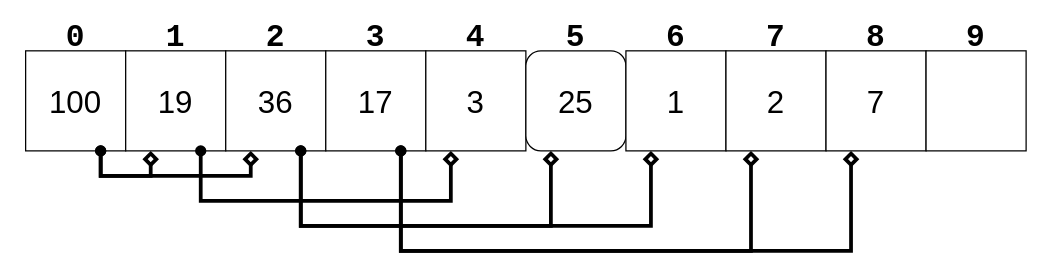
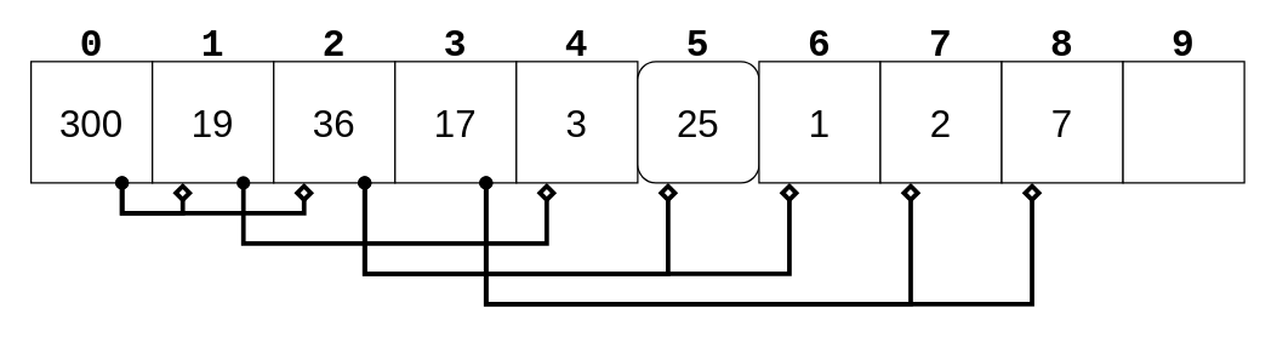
  <mxCell id="0" />
  <mxCell id="1" parent="0" />
  <mxCell id="2" value="" style="group" vertex="1" connectable="0" parent="1"><mxGeometry x="20" y="20" width="800" height="180" as="geometry" /></mxCell>
  <mxCell id="3" value="0" style="text;html=1;strokeColor=none;fillColor=none;align=center;verticalAlign=middle;whiteSpace=wrap;rounded=0;fontSize=25;fontFamily=Courier New;fontStyle=1;container=0;" vertex="1" parent="2"><mxGeometry width="80" height="20" as="geometry" /></mxCell>
  <mxCell id="4" value="1" style="text;html=1;strokeColor=none;fillColor=none;align=center;verticalAlign=middle;whiteSpace=wrap;rounded=0;fontSize=25;fontFamily=Courier New;fontStyle=1;container=0;" vertex="1" parent="2"><mxGeometry x="80" width="80" height="20" as="geometry" /></mxCell>
  <mxCell id="5" value="2" style="text;html=1;strokeColor=none;fillColor=none;align=center;verticalAlign=middle;whiteSpace=wrap;rounded=0;fontSize=25;fontFamily=Courier New;fontStyle=1;container=0;" vertex="1" parent="2"><mxGeometry x="160" width="80" height="20" as="geometry" /></mxCell>
  <mxCell id="6" value="3" style="text;html=1;strokeColor=none;fillColor=none;align=center;verticalAlign=middle;whiteSpace=wrap;rounded=0;fontSize=25;fontFamily=Courier New;fontStyle=1;container=0;" vertex="1" parent="2"><mxGeometry x="240" width="80" height="20" as="geometry" /></mxCell>
  <mxCell id="7" value="4" style="text;html=1;strokeColor=none;fillColor=none;align=center;verticalAlign=middle;whiteSpace=wrap;rounded=0;fontSize=25;fontFamily=Courier New;fontStyle=1;container=0;" vertex="1" parent="2"><mxGeometry x="320" width="80" height="20" as="geometry" /></mxCell>
  <mxCell id="8" value="5" style="text;html=1;strokeColor=none;fillColor=none;align=center;verticalAlign=middle;whiteSpace=wrap;rounded=0;fontSize=25;fontFamily=Courier New;fontStyle=1;container=0;" vertex="1" parent="2"><mxGeometry x="400" width="80" height="20" as="geometry" /></mxCell>
  <mxCell id="9" value="6" style="text;html=1;strokeColor=none;fillColor=none;align=center;verticalAlign=middle;whiteSpace=wrap;rounded=0;fontSize=25;fontFamily=Courier New;fontStyle=1;container=0;" vertex="1" parent="2"><mxGeometry x="480" width="80" height="20" as="geometry" /></mxCell>
  <mxCell id="10" value="7" style="text;html=1;strokeColor=none;fillColor=none;align=center;verticalAlign=middle;whiteSpace=wrap;rounded=0;fontSize=25;fontFamily=Courier New;fontStyle=1;container=0;" vertex="1" parent="2"><mxGeometry x="560" width="80" height="20" as="geometry" /></mxCell>
  <mxCell id="11" value="8" style="text;html=1;strokeColor=none;fillColor=none;align=center;verticalAlign=middle;whiteSpace=wrap;rounded=0;fontSize=25;fontFamily=Courier New;fontStyle=1;container=0;" vertex="1" parent="2"><mxGeometry x="640" width="80" height="20" as="geometry" /></mxCell>
  <mxCell id="12" value="9" style="text;html=1;strokeColor=none;fillColor=none;align=center;verticalAlign=middle;whiteSpace=wrap;rounded=0;fontSize=25;fontFamily=Courier New;fontStyle=1;container=0;" vertex="1" parent="2"><mxGeometry x="720" width="80" height="20" as="geometry" /></mxCell>
- <mxCell id="13" value="&lt;font style=&quot;font-size: 25px;&quot;&gt;100&lt;/font&gt;" style="whiteSpace=wrap;html=1;aspect=fixed;container=0;" vertex="1" parent="2"><mxGeometry y="20" width="80" height="80" as="geometry" /></mxCell>
+ <mxCell id="13" value="&lt;font style=&quot;font-size: 25px;&quot;&gt;300&lt;/font&gt;" style="whiteSpace=wrap;html=1;aspect=fixed;container=0;" vertex="1" parent="2"><mxGeometry y="20" width="80" height="80" as="geometry" /></mxCell>
  <mxCell id="14" value="&lt;font style=&quot;font-size: 25px;&quot;&gt;19&lt;/font&gt;" style="whiteSpace=wrap;html=1;aspect=fixed;container=0;" vertex="1" parent="2"><mxGeometry x="80" y="20" width="80" height="80" as="geometry" /></mxCell>
  <mxCell id="15" value="&lt;font style=&quot;font-size: 25px;&quot;&gt;36&lt;/font&gt;" style="whiteSpace=wrap;html=1;aspect=fixed;container=0;" vertex="1" parent="2"><mxGeometry x="160" y="20" width="80" height="80" as="geometry" /></mxCell>
  <mxCell id="16" value="&lt;font style=&quot;font-size: 25px;&quot;&gt;17&lt;/font&gt;" style="whiteSpace=wrap;html=1;aspect=fixed;container=0;" vertex="1" parent="2"><mxGeometry x="240" y="20" width="80" height="80" as="geometry" /></mxCell>
  <mxCell id="17" value="&lt;font style=&quot;font-size: 25px;&quot;&gt;3&lt;/font&gt;" style="whiteSpace=wrap;html=1;aspect=fixed;container=0;" vertex="1" parent="2"><mxGeometry x="320" y="20" width="80" height="80" as="geometry" /></mxCell>
  <mxCell id="18" value="&lt;font style=&quot;font-size: 25px;&quot;&gt;25&lt;/font&gt;" style="whiteSpace=wrap;html=1;aspect=fixed;container=0;rounded=1;" vertex="1" parent="2"><mxGeometry x="400" y="20" width="80" height="80" as="geometry" /></mxCell>
  <mxCell id="19" value="&lt;font style=&quot;font-size: 25px;&quot;&gt;1&lt;/font&gt;" style="whiteSpace=wrap;html=1;aspect=fixed;container=0;" vertex="1" parent="2"><mxGeometry x="480" y="20" width="80" height="80" as="geometry" /></mxCell>
  <mxCell id="20" value="&lt;font style=&quot;font-size: 25px;&quot;&gt;2&lt;/font&gt;" style="whiteSpace=wrap;html=1;aspect=fixed;container=0;" vertex="1" parent="2"><mxGeometry x="560" y="20" width="80" height="80" as="geometry" /></mxCell>
  <mxCell id="21" value="&lt;font style=&quot;font-size: 25px;&quot;&gt;7&lt;/font&gt;" style="whiteSpace=wrap;html=1;aspect=fixed;container=0;" vertex="1" parent="2"><mxGeometry x="640" y="20" width="80" height="80" as="geometry" /></mxCell>
  <mxCell id="22" value="" style="whiteSpace=wrap;html=1;aspect=fixed;container=0;" vertex="1" parent="2"><mxGeometry x="720" y="20" width="80" height="80" as="geometry" /></mxCell>
  <mxCell id="23" style="edgeStyle=orthogonalEdgeStyle;rounded=0;orthogonalLoop=1;jettySize=auto;html=1;exitX=0.75;exitY=1;exitDx=0;exitDy=0;entryX=0.25;entryY=1;entryDx=0;entryDy=0;fontFamily=Courier New;fontSize=25;endArrow=diamond;endFill=0;strokeWidth=3;startArrow=oval;startFill=1;" edge="1" parent="2" source="13" target="14"><mxGeometry relative="1" as="geometry" /></mxCell>
  <mxCell id="24" style="edgeStyle=orthogonalEdgeStyle;rounded=0;orthogonalLoop=1;jettySize=auto;html=1;exitX=0.75;exitY=1;exitDx=0;exitDy=0;entryX=0.25;entryY=1;entryDx=0;entryDy=0;fontFamily=Courier New;fontSize=25;endArrow=diamond;endFill=0;strokeWidth=3;startArrow=oval;startFill=1;" edge="1" parent="2" source="13" target="15"><mxGeometry relative="1" as="geometry" /></mxCell>
  <mxCell id="25" style="edgeStyle=orthogonalEdgeStyle;rounded=0;orthogonalLoop=1;jettySize=auto;html=1;exitX=0.75;exitY=1;exitDx=0;exitDy=0;entryX=0.25;entryY=1;entryDx=0;entryDy=0;fontFamily=Courier New;fontSize=25;endArrow=diamond;endFill=0;strokeWidth=3;startArrow=oval;startFill=1;" edge="1" parent="2" source="14" target="17"><mxGeometry relative="1" as="geometry"><Array as="points"><mxPoint x="140" y="140" /><mxPoint x="340" y="140" /></Array></mxGeometry></mxCell>
  <mxCell id="26" style="edgeStyle=orthogonalEdgeStyle;rounded=0;orthogonalLoop=1;jettySize=auto;html=1;exitX=0.75;exitY=1;exitDx=0;exitDy=0;entryX=0.25;entryY=1;entryDx=0;entryDy=0;fontFamily=Courier New;fontSize=25;endArrow=diamond;endFill=0;strokeWidth=3;startArrow=oval;startFill=1;" edge="1" parent="2" source="15" target="18"><mxGeometry relative="1" as="geometry"><Array as="points"><mxPoint x="220" y="160" /><mxPoint x="420" y="160" /></Array></mxGeometry></mxCell>
  <mxCell id="27" style="edgeStyle=orthogonalEdgeStyle;rounded=0;orthogonalLoop=1;jettySize=auto;html=1;exitX=0.75;exitY=1;exitDx=0;exitDy=0;entryX=0.25;entryY=1;entryDx=0;entryDy=0;fontFamily=Courier New;fontSize=25;endArrow=diamond;endFill=0;strokeWidth=3;startArrow=oval;startFill=1;" edge="1" parent="2" source="15" target="19"><mxGeometry relative="1" as="geometry"><Array as="points"><mxPoint x="220" y="160" /><mxPoint x="500" y="160" /></Array></mxGeometry></mxCell>
  <mxCell id="28" style="edgeStyle=orthogonalEdgeStyle;rounded=0;orthogonalLoop=1;jettySize=auto;html=1;exitX=0.75;exitY=1;exitDx=0;exitDy=0;entryX=0.25;entryY=1;entryDx=0;entryDy=0;fontFamily=Courier New;fontSize=25;endArrow=diamond;endFill=0;strokeWidth=3;startArrow=oval;startFill=1;" edge="1" parent="2" source="16" target="20"><mxGeometry relative="1" as="geometry"><Array as="points"><mxPoint x="300" y="180" /><mxPoint x="580" y="180" /></Array></mxGeometry></mxCell>
  <mxCell id="29" style="edgeStyle=orthogonalEdgeStyle;rounded=0;orthogonalLoop=1;jettySize=auto;html=1;exitX=0.75;exitY=1;exitDx=0;exitDy=0;fontFamily=Courier New;fontSize=25;endArrow=diamond;endFill=0;strokeWidth=3;startArrow=oval;startFill=1;" edge="1" parent="2" source="16"><mxGeometry relative="1" as="geometry"><mxPoint x="660" y="100" as="targetPoint" /><Array as="points"><mxPoint x="300" y="180" /><mxPoint x="660" y="180" /></Array></mxGeometry></mxCell>
